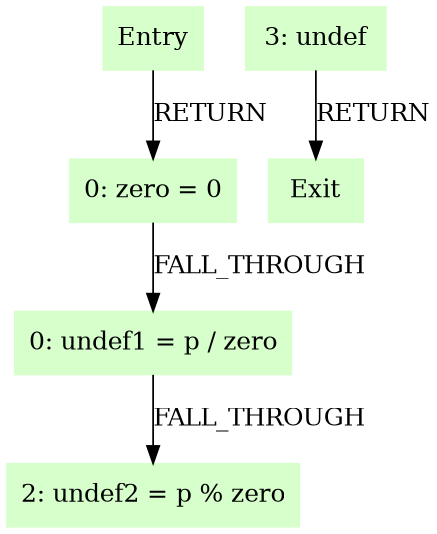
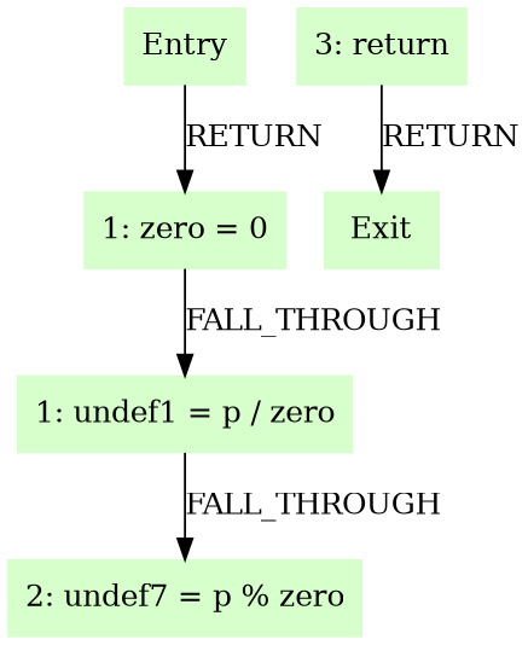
  digraph {
    node [color=".3 .2 1.0" shape=box style=filled]
    Entry
-   "0: zero = 0"
-   "1: undef1 = p / zero" [label="0: undef1 = p / zero"]
-   "2: undef2 = p % zero"
-   "3: return" [label="3: undef"]
+   "0: zero = 0" [label="1: zero = 0"]
+   "1: undef1 = p / zero"
+   "2: undef2 = p % zero" [label="2: undef7 = p % zero"]
+   "3: return"
    Exit
    Entry -> "0: zero = 0" [label=RETURN]
    "0: zero = 0" -> "1: undef1 = p / zero" [label=FALL_THROUGH]
    "1: undef1 = p / zero" -> "2: undef2 = p % zero" [label=FALL_THROUGH]
    "3: return" -> Exit [label=RETURN]
  }
